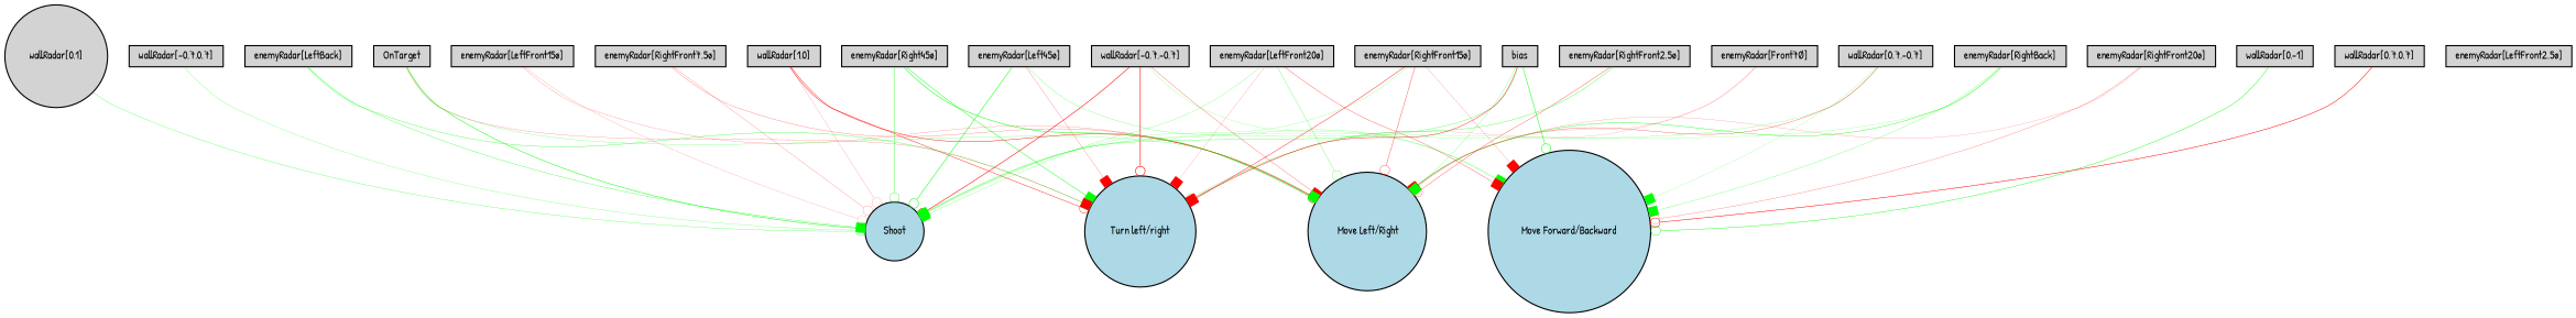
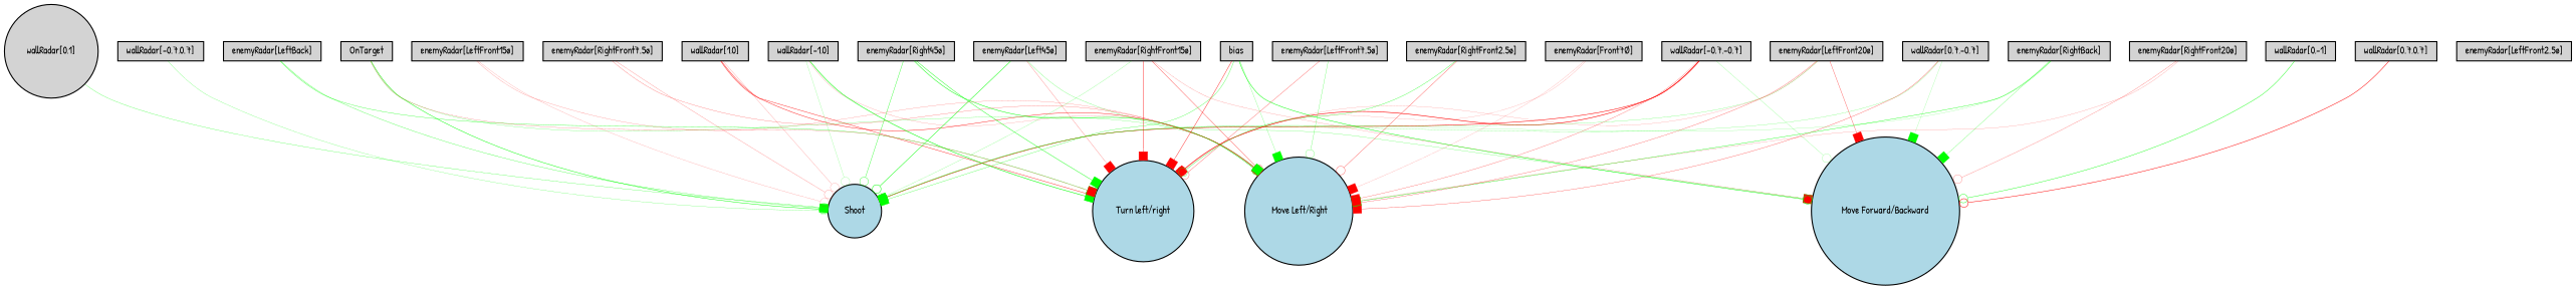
  digraph {
    fontname="Patrick Hand"
    node [fillcolor=lightgray fontname="Patrick Hand" fontsize=9 shape=box style=filled]
    edge [arrowhead=odot color=red fontname="Patrick Hand" style=solid]
    "wallRadar[1,0]" [height=0.2 width=0.2]
    Shoot [fillcolor=lightblue height=0.2 shape=circle width=0.2]
    " Move Left/Right" [fillcolor=lightblue height=0.2 shape=circle width=0.2]
    "Turn left/right" [fillcolor=lightblue height=0.2 shape=circle width=0.2]
    "wallRadar[0,1]" [height=0.2 shape=circle width=0.2]
+   "wallRadar[-1,0]" [height=0.2 width=0.2]
    "wallRadar[0,-1]" [height=0.2 width=0.2]
    "Move Forward/Backward" [fillcolor=lightblue height=0.2 shape=circle width=0.2]
    "wallRadar[0.7,0.7]" [height=0.2 width=0.2]
    "wallRadar[-0.7,0.7]" [height=0.2 width=0.2]
    "wallRadar[-0.7,-0.7]" [height=0.2 width=0.2]
    "wallRadar[0.7,-0.7]" [height=0.2 width=0.2]
    "enemyRadar[RightBack]" [height=0.2 width=0.2]
    "enemyRadar[LeftBack]" [height=0.2 width=0.2]
    "enemyRadar[Right45ø]" [height=0.2 width=0.2]
    "enemyRadar[Left45ø]" [height=0.2 width=0.2]
    "enemyRadar[RightFront20ø]" [height=0.2 width=0.2]
    "enemyRadar[LeftFront20ø]" [height=0.2 width=0.2]
    "enemyRadar[RightFront15ø]" [height=0.2 width=0.2]
    "enemyRadar[LeftFront15ø]" [height=0.2 width=0.2]
    "enemyRadar[RightFront7.5ø]" [height=0.2 width=0.2]
+   "enemyRadar[LeftFront7.5ø]" [height=0.2 width=0.2]
    "enemyRadar[RightFront2.5ø]" [height=0.2 width=0.2]
    "enemyRadar[LeftFront2.5ø]" [height=0.2 width=0.2]
    "enemyRadar[Front7Ø]" [height=0.2 width=0.2]
    OnTarget [height=0.2 width=0.2]
    bias [height=0.2 width=0.2]
    "wallRadar[1,0]" -> Shoot [penwidth=0.1221923729313644]
    "wallRadar[1,0]" -> " Move Left/Right" [penwidth=0.3786068358562903]
    "wallRadar[1,0]" -> "Turn left/right" [penwidth=0.3521329085832977]
    "wallRadar[0,1]" -> Shoot [color=green penwidth=0.22238445143201307]
+   "wallRadar[-1,0]" -> Shoot [color=green penwidth=0.12988590540501868]
+   "wallRadar[-1,0]" -> " Move Left/Right" [arrowhead=box penwidth=0.11961299121545231]
+   "wallRadar[-1,0]" -> "Turn left/right" [arrowhead=box color=green penwidth=0.5051827964229879]
    "wallRadar[0,-1]" -> "Move Forward/Backward" [color=green penwidth=0.3645016280101504]
    "wallRadar[0.7,0.7]" -> "Move Forward/Backward" [penwidth=0.44791388666706133]
    "wallRadar[-0.7,0.7]" -> Shoot [color=green penwidth=0.16814901226513493]
    "wallRadar[-0.7,-0.7]" -> Shoot [penwidth=0.48411927106994024]
    "wallRadar[-0.7,-0.7]" -> " Move Left/Right" [arrowhead=box penwidth=0.2064215337085763]
    "wallRadar[-0.7,-0.7]" -> "Turn left/right" [penwidth=0.5351323221169204]
    "wallRadar[-0.7,-0.7]" -> "Move Forward/Backward" [color=green penwidth=0.13258909226499804]
    "wallRadar[0.7,-0.7]" -> Shoot [color=green penwidth=0.1527815808179211]
    "wallRadar[0.7,-0.7]" -> " Move Left/Right" [arrowhead=box penwidth=0.23234858810077638]
    "wallRadar[0.7,-0.7]" -> "Move Forward/Backward" [arrowhead=box color=green penwidth=0.11941114690018372]
    "enemyRadar[RightBack]" -> Shoot [arrowhead=box color=green penwidth=0.12401095094572828]
    "enemyRadar[RightBack]" -> " Move Left/Right" [arrowhead=box color=green penwidth=0.3378581849953182]
    "enemyRadar[RightBack]" -> "Move Forward/Backward" [arrowhead=box color=green penwidth=0.19359696371504131]
    "enemyRadar[LeftBack]" -> Shoot [arrowhead=box color=green penwidth=0.2536099764363754]
    "enemyRadar[LeftBack]" -> "Turn left/right" [arrowhead=box color=green penwidth=0.2754389353339919]
    "enemyRadar[Right45ø]" -> Shoot [color=green penwidth=0.30006484534236477]
    "enemyRadar[Right45ø]" -> " Move Left/Right" [color=green penwidth=0.443780858154462]
    "enemyRadar[Right45ø]" -> "Turn left/right" [arrowhead=box color=green penwidth=0.3747691824375228]
    "enemyRadar[Left45ø]" -> Shoot [color=green penwidth=0.4357825414655886]
    "enemyRadar[Left45ø]" -> "Turn left/right" [arrowhead=box penwidth=0.16248821896883478]
    "enemyRadar[Left45ø]" -> "Move Forward/Backward" [arrowhead=box color=green penwidth=0.1832522793116782]
    "enemyRadar[RightFront20ø]" -> " Move Left/Right" [arrowhead=box penwidth=0.12157513928128795]
    "enemyRadar[RightFront20ø]" -> "Move Forward/Backward" [penwidth=0.1782761607604615]
    "enemyRadar[LeftFront20ø]" -> Shoot [arrowhead=box color=green penwidth=0.16706631901064017]
-   "enemyRadar[LeftFront20ø]" -> " Move Left/Right" [color=green penwidth=0.2189467092002516]
+   "enemyRadar[LeftFront20ø]" -> " Move Left/Right" [penwidth=0.2189467092002516]
    "enemyRadar[LeftFront20ø]" -> "Turn left/right" [arrowhead=box penwidth=0.11266231308636543]
    "enemyRadar[LeftFront20ø]" -> "Move Forward/Backward" [arrowhead=box penwidth=0.2427393472565595]
    "enemyRadar[RightFront15ø]" -> Shoot [color=green penwidth=0.14485655830774505]
    "enemyRadar[RightFront15ø]" -> " Move Left/Right" [penwidth=0.27232986561081873]
    "enemyRadar[RightFront15ø]" -> "Turn left/right" [arrowhead=box penwidth=0.35704914480642846]
    "enemyRadar[RightFront15ø]" -> "Move Forward/Backward" [arrowhead=box penwidth=0.1281583826283235]
    "enemyRadar[LeftFront15ø]" -> Shoot [penwidth=0.11132407548306708]
    "enemyRadar[LeftFront15ø]" -> " Move Left/Right" [penwidth=0.13650764865330262]
    "enemyRadar[RightFront7.5ø]" -> Shoot [penwidth=0.1521251958964119]
    "enemyRadar[RightFront7.5ø]" -> " Move Left/Right" [penwidth=0.1787864620183725]
+   "enemyRadar[LeftFront7.5ø]" -> " Move Left/Right" [color=green penwidth=0.19965933614822423]
+   "enemyRadar[LeftFront7.5ø]" -> "Turn left/right" [penwidth=0.23161257283742562]
    "enemyRadar[RightFront2.5ø]" -> " Move Left/Right" [penwidth=0.24941857723416805]
    "enemyRadar[RightFront2.5ø]" -> "Turn left/right" [color=green penwidth=0.271775643226543]
    "enemyRadar[Front7Ø]" -> " Move Left/Right" [arrowhead=box penwidth=0.10080963412900308]
    "enemyRadar[Front7Ø]" -> "Turn left/right" [penwidth=0.1047734196685323]
    OnTarget -> Shoot [color=green penwidth=0.42578004959084614]
    OnTarget -> " Move Left/Right" [arrowhead=box color=green penwidth=0.17760386231301445]
    OnTarget -> "Turn left/right" [arrowhead=box penwidth=0.14589265751593056]
    bias -> Shoot [arrowhead=box color=green penwidth=0.24906711980151494]
    bias -> " Move Left/Right" [arrowhead=box color=green penwidth=0.16444140288491144]
    bias -> "Turn left/right" [arrowhead=box penwidth=0.3450426811518622]
    bias -> "Move Forward/Backward" [color=green penwidth=0.4354470608243426]
  }
